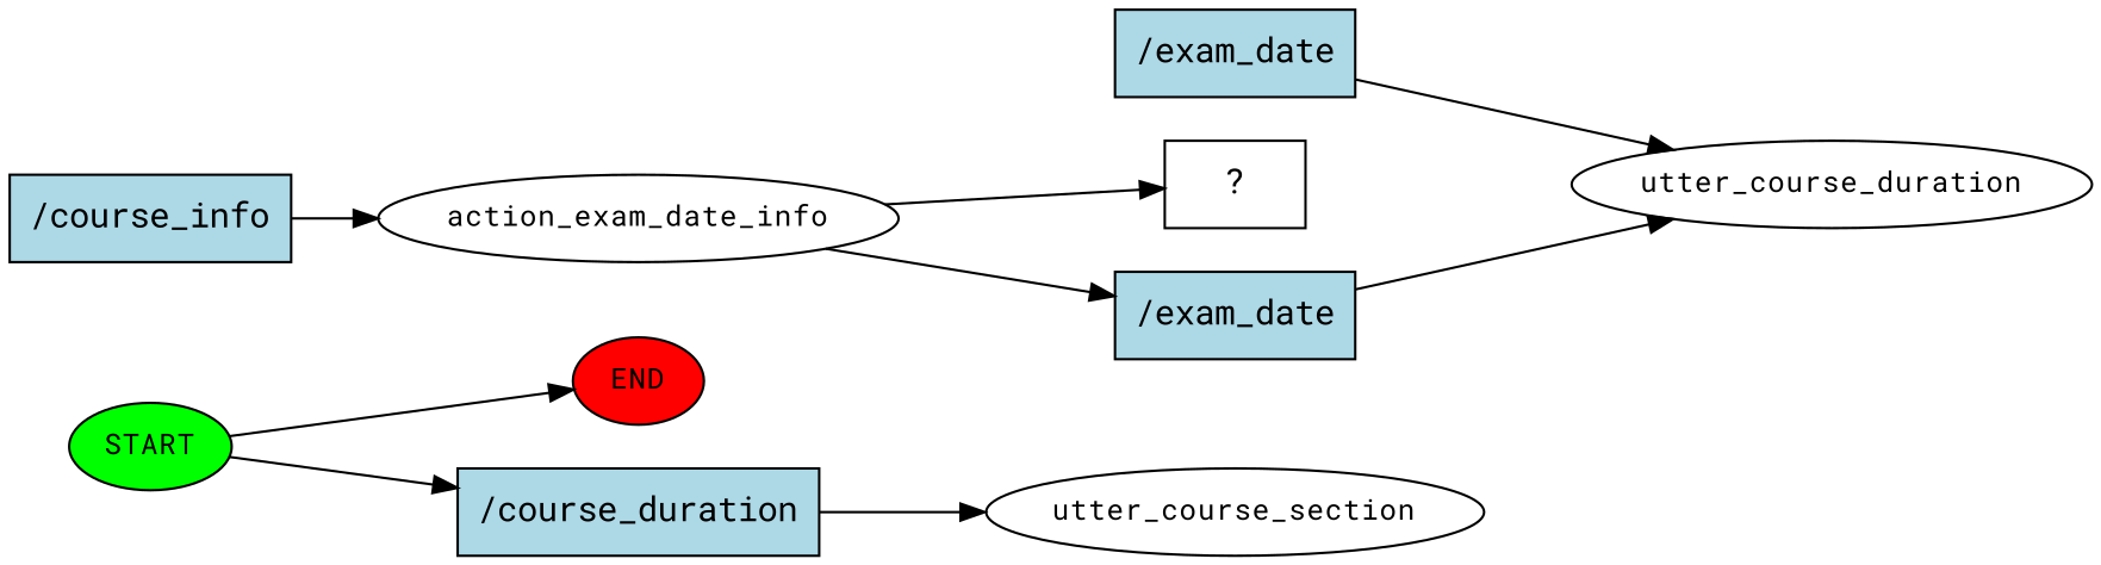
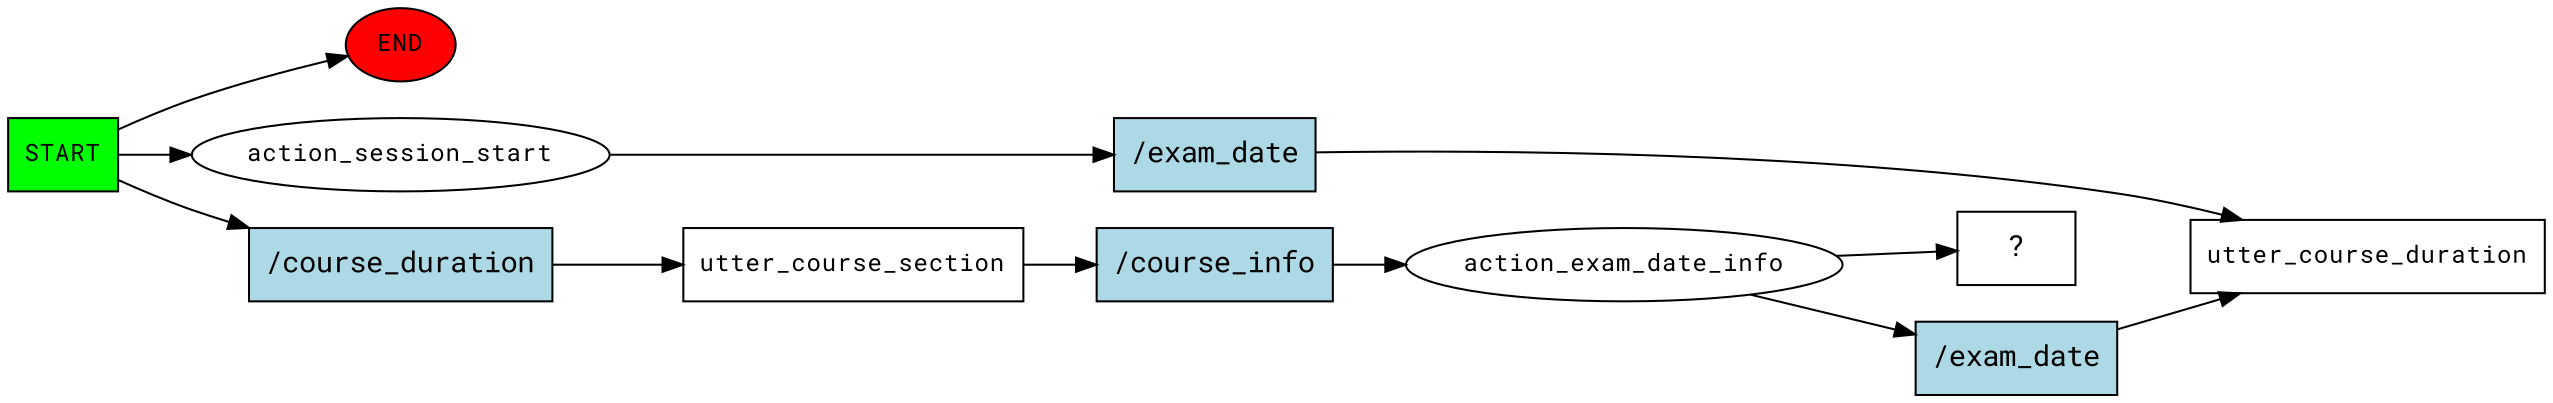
  digraph {
    fontname="Roboto Mono"
    rankdir=LR
    node [fontname="Roboto Mono" fontsize=12 style=filled]
    edge [fontname="Roboto Mono"]
-   n1 [fillcolor=green label=START]
+   n1 [fillcolor=green label=START shape=box]
    n2 [fillcolor=red label=END]
+   n3 [label=action_session_start style=""]
    n4 [fillcolor=lightblue label="/course_duration" shape=rect fontsize=""]
    n5 [fillcolor=lightblue label="/exam_date" shape=rect fontsize=""]
-   n6 [label=utter_course_duration style=""]
-   n7 [label=utter_course_section style=""]
+   n6 [label=utter_course_duration shape=box style=""]
+   n7 [label=utter_course_section shape=box style=""]
    n8 [fillcolor=lightblue label="/course_info" shape=rect fontsize=""]
    n9 [label=action_exam_date_info style=""]
    n10 [label="  ?  " shape=rect fontsize="" style=""]
    n11 [fillcolor=lightblue label="/exam_date" shape=rect fontsize=""]
    n1 -> n2
+   n1 -> n3
    n1 -> n4
+   n3 -> n5
    n4 -> n7
    n5 -> n6
+   n7 -> n8
    n8 -> n9
    n9 -> n10
    n9 -> n11
    n11 -> n6
  }
